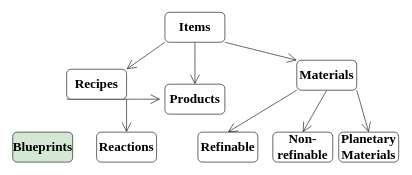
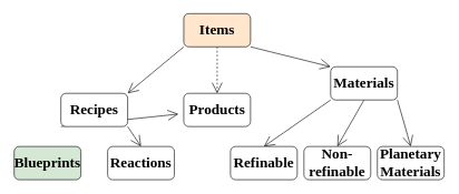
  <mxCell id="0" />
  <mxCell id="1" parent="0" />
  <mxCell id="2" style="edgeStyle=none;curved=1;rounded=0;orthogonalLoop=1;jettySize=auto;html=1;entryX=1;entryY=0;entryDx=0;entryDy=0;fontFamily=Architects Daughter;fontSource=https%3A%2F%2Ffonts.googleapis.com%2Fcss%3Ffamily%3DArchitects%2BDaughter;fontSize=16;startSize=14;endArrow=open;endSize=14;sourcePerimeterSpacing=8;targetPerimeterSpacing=8;exitX=0;exitY=1;exitDx=0;exitDy=0;" edge="1" parent="1" source="5" target="13"><mxGeometry relative="1" as="geometry"><mxPoint x="194" y="140" as="targetPoint" /></mxGeometry></mxCell>
- <mxCell id="3" style="edgeStyle=none;curved=1;rounded=0;orthogonalLoop=1;jettySize=auto;html=1;exitX=0.5;exitY=1;exitDx=0;exitDy=0;fontFamily=Architects Daughter;fontSource=https%3A%2F%2Ffonts.googleapis.com%2Fcss%3Ffamily%3DArchitects%2BDaughter;fontSize=16;startSize=14;endArrow=open;endSize=14;sourcePerimeterSpacing=8;targetPerimeterSpacing=8;entryX=0.5;entryY=0;entryDx=0;entryDy=0;" edge="1" parent="1" source="5" target="6"><mxGeometry relative="1" as="geometry" /></mxCell>
+ <mxCell id="3" style="edgeStyle=none;curved=1;rounded=0;orthogonalLoop=1;jettySize=auto;html=1;exitX=0.5;exitY=1;exitDx=0;exitDy=0;fontFamily=Architects Daughter;fontSource=https%3A%2F%2Ffonts.googleapis.com%2Fcss%3Ffamily%3DArchitects%2BDaughter;fontSize=16;startSize=14;endArrow=open;endSize=14;sourcePerimeterSpacing=8;targetPerimeterSpacing=8;entryX=0.5;entryY=0;entryDx=0;entryDy=0;dashed=1;" edge="1" parent="1" source="5" target="6"><mxGeometry relative="1" as="geometry" /></mxCell>
  <mxCell id="4" style="edgeStyle=none;curved=1;rounded=0;orthogonalLoop=1;jettySize=auto;html=1;exitX=1;exitY=1;exitDx=0;exitDy=0;fontFamily=Architects Daughter;fontSource=https%3A%2F%2Ffonts.googleapis.com%2Fcss%3Ffamily%3DArchitects%2BDaughter;fontSize=16;startSize=14;endArrow=open;endSize=14;sourcePerimeterSpacing=8;targetPerimeterSpacing=8;entryX=0;entryY=0;entryDx=0;entryDy=0;" edge="1" parent="1" source="5" target="10"><mxGeometry relative="1" as="geometry" /></mxCell>
- <mxCell id="5" value="Items" style="rounded=1;whiteSpace=wrap;html=1;fontFamily=Times New Roman;fontSize=22;align=center;fontStyle=1;fontColor=#000000;" vertex="1" parent="1"><mxGeometry x="274" width="100" height="50" as="geometry" y="20" /></mxCell>
+ <mxCell id="5" value="Items" style="rounded=1;whiteSpace=wrap;html=1;fontFamily=Times New Roman;fontSize=22;align=center;fontStyle=1;fontColor=#000000;fillColor=#ffe6cc;" vertex="1" parent="1"><mxGeometry x="274" width="100" height="50" as="geometry" y="20" /></mxCell>
  <mxCell id="6" value="Products" style="rounded=1;whiteSpace=wrap;html=1;fontFamily=Times New Roman;fontSize=22;align=center;fontStyle=1;fontColor=#000000;" vertex="1" parent="1"><mxGeometry x="274" y="140" width="100" height="50" as="geometry" /></mxCell>
  <mxCell id="7" style="edgeStyle=none;curved=1;rounded=0;orthogonalLoop=1;jettySize=auto;html=1;exitX=0;exitY=1;exitDx=0;exitDy=0;entryX=0.5;entryY=0;entryDx=0;entryDy=0;fontFamily=Architects Daughter;fontSource=https%3A%2F%2Ffonts.googleapis.com%2Fcss%3Ffamily%3DArchitects%2BDaughter;fontSize=16;startSize=14;endArrow=open;endSize=14;sourcePerimeterSpacing=8;targetPerimeterSpacing=8;" edge="1" parent="1" source="10" target="16"><mxGeometry relative="1" as="geometry" /></mxCell>
  <mxCell id="8" style="edgeStyle=none;curved=1;rounded=0;orthogonalLoop=1;jettySize=auto;html=1;exitX=0.5;exitY=1;exitDx=0;exitDy=0;entryX=0.5;entryY=0;entryDx=0;entryDy=0;fontFamily=Architects Daughter;fontSource=https%3A%2F%2Ffonts.googleapis.com%2Fcss%3Ffamily%3DArchitects%2BDaughter;fontSize=16;startSize=14;endArrow=open;endSize=14;sourcePerimeterSpacing=8;targetPerimeterSpacing=8;" edge="1" parent="1" source="10" target="17"><mxGeometry relative="1" as="geometry" /></mxCell>
  <mxCell id="9" style="edgeStyle=none;curved=1;rounded=0;orthogonalLoop=1;jettySize=auto;html=1;exitX=1;exitY=1;exitDx=0;exitDy=0;entryX=0.5;entryY=0;entryDx=0;entryDy=0;fontFamily=Architects Daughter;fontSource=https%3A%2F%2Ffonts.googleapis.com%2Fcss%3Ffamily%3DArchitects%2BDaughter;fontSize=16;startSize=14;endArrow=open;endSize=14;sourcePerimeterSpacing=8;targetPerimeterSpacing=8;" edge="1" parent="1" source="10" target="18"><mxGeometry relative="1" as="geometry" /></mxCell>
  <mxCell id="10" value="Materials" style="rounded=1;whiteSpace=wrap;html=1;fontFamily=Times New Roman;fontSize=22;align=center;fontStyle=1;fontColor=#000000;" vertex="1" parent="1"><mxGeometry x="494" y="100" width="100" height="50" as="geometry" /></mxCell>
  <mxCell id="11" style="edgeStyle=none;curved=1;rounded=0;orthogonalLoop=1;jettySize=auto;html=1;exitX=0;exitY=1;exitDx=0;exitDy=0;fontFamily=Architects Daughter;fontSource=https%3A%2F%2Ffonts.googleapis.com%2Fcss%3Ffamily%3DArchitects%2BDaughter;fontSize=16;startSize=14;endArrow=open;endSize=14;sourcePerimeterSpacing=8;targetPerimeterSpacing=8;" edge="1" parent="1" source="13" target="6"><mxGeometry relative="1" as="geometry" /></mxCell>
  <mxCell id="12" style="edgeStyle=none;curved=1;rounded=0;orthogonalLoop=1;jettySize=auto;html=1;exitX=1;exitY=1;exitDx=0;exitDy=0;entryX=0.5;entryY=0;entryDx=0;entryDy=0;fontFamily=Architects Daughter;fontSource=https%3A%2F%2Ffonts.googleapis.com%2Fcss%3Ffamily%3DArchitects%2BDaughter;fontSize=16;startSize=14;endArrow=open;endSize=14;sourcePerimeterSpacing=8;targetPerimeterSpacing=8;" edge="1" parent="1" source="13" target="15"><mxGeometry relative="1" as="geometry" /></mxCell>
- <mxCell id="13" value="Recipes" style="rounded=1;whiteSpace=wrap;html=1;fontFamily=Times New Roman;fontSize=22;align=center;fontStyle=1;fontColor=#000000;" vertex="1" parent="1"><mxGeometry x="110" y="115" width="100" height="50" as="geometry" /></mxCell>
+ <mxCell id="13" value="Recipes" style="rounded=1;whiteSpace=wrap;html=1;fontFamily=Times New Roman;fontSize=22;align=center;fontStyle=1;fontColor=#000000;" vertex="1" parent="1"><mxGeometry x="90" y="140" width="100" height="50" as="geometry" /></mxCell>
  <mxCell id="14" value="Blueprints" style="rounded=1;whiteSpace=wrap;html=1;fontFamily=Times New Roman;fontSize=22;align=center;fontStyle=1;fontColor=#000000;fillColor=#d5e8d4;" vertex="1" parent="1"><mxGeometry x="20" y="220" width="100" height="50" as="geometry" /></mxCell>
  <mxCell id="15" value="Reactions" style="rounded=1;whiteSpace=wrap;html=1;fontFamily=Times New Roman;fontSize=22;align=center;fontStyle=1;fontColor=#000000;" vertex="1" parent="1"><mxGeometry x="160" y="220" width="100" height="50" as="geometry" /></mxCell>
- <mxCell id="16" value="Refinable" style="rounded=1;whiteSpace=wrap;html=1;fontFamily=Times New Roman;fontSize=22;align=center;fontStyle=1;fontColor=#000000;" vertex="1" parent="1"><mxGeometry x="329" y="220" width="100" height="50" as="geometry" /></mxCell>
+ <mxCell id="16" value="Refinable" style="rounded=1;whiteSpace=wrap;html=1;fontFamily=Times New Roman;fontSize=22;align=center;fontStyle=1;fontColor=#000000;" vertex="1" parent="1"><mxGeometry x="344" y="220" width="100" height="50" as="geometry" /></mxCell>
  <mxCell id="17" value="Non-refinable" style="rounded=1;whiteSpace=wrap;html=1;fontFamily=Times New Roman;fontSize=22;align=center;fontStyle=1;fontColor=#000000;" vertex="1" parent="1"><mxGeometry x="454" y="220" width="100" height="50" as="geometry" /></mxCell>
  <mxCell id="18" value="Planetary Materials" style="rounded=1;whiteSpace=wrap;html=1;fontFamily=Times New Roman;fontSize=22;align=center;fontStyle=1;fontColor=#000000;" vertex="1" parent="1"><mxGeometry x="564" y="220" width="100" height="50" as="geometry" /></mxCell>
